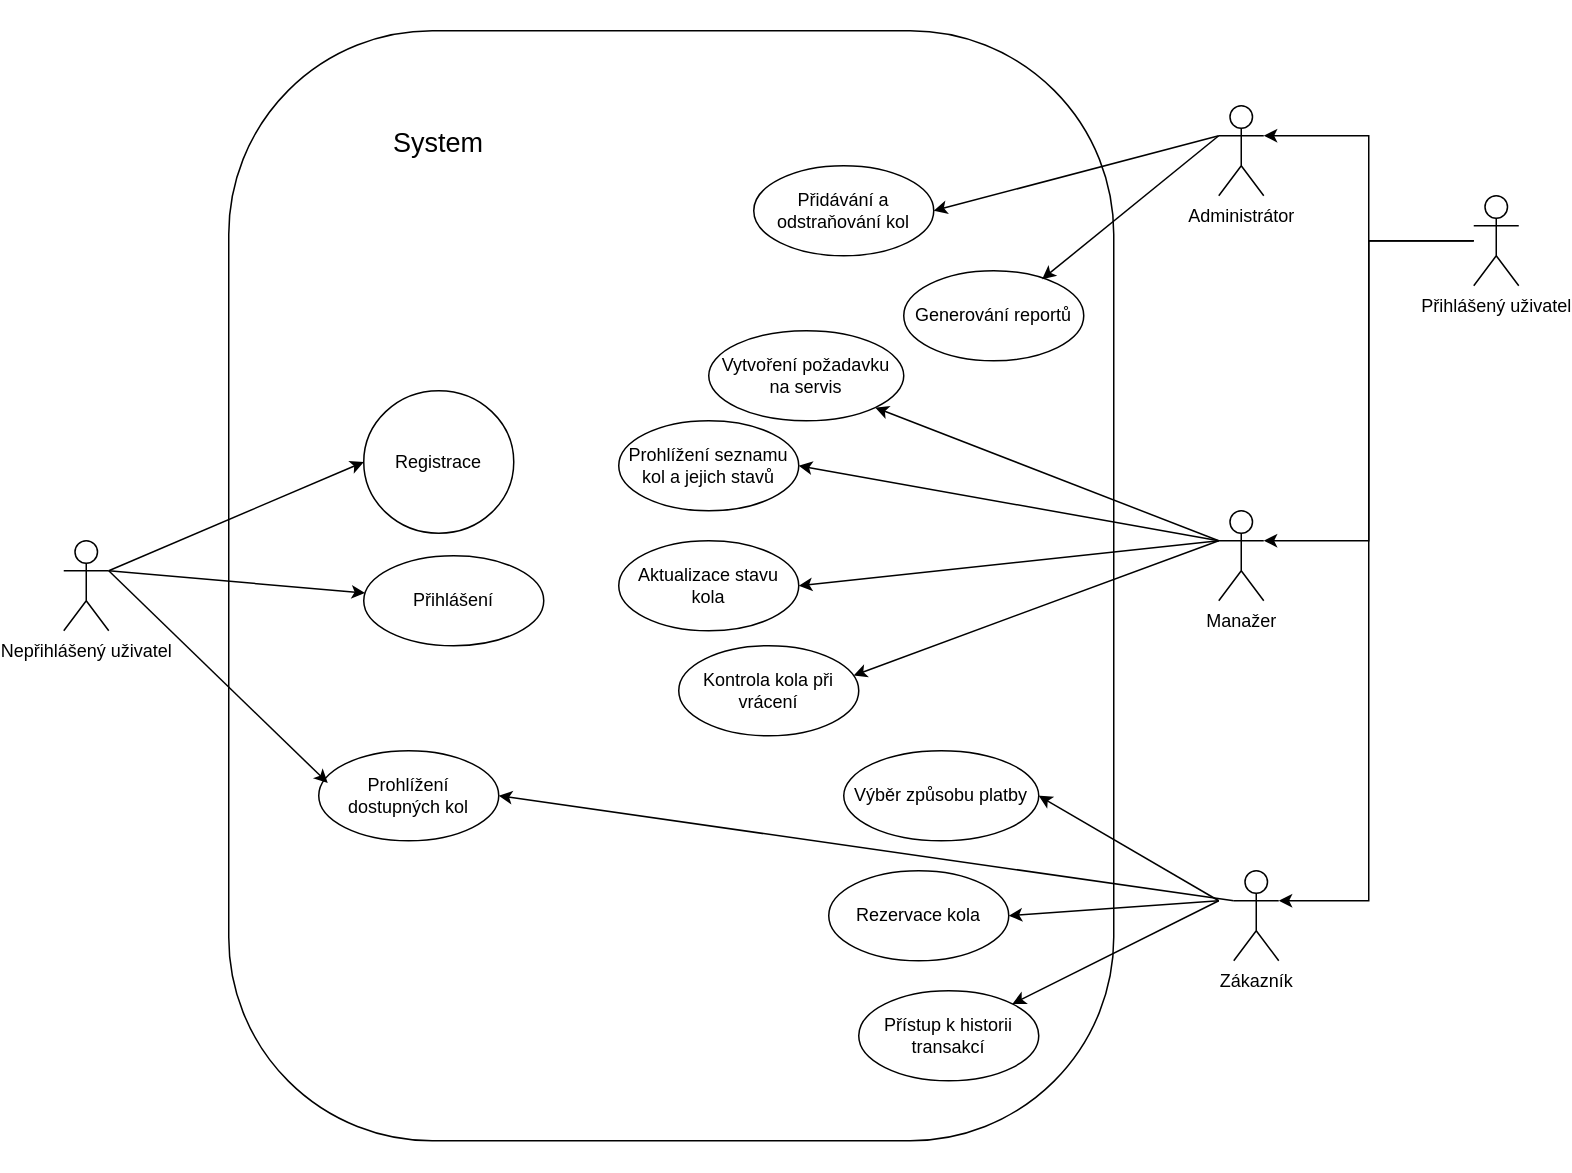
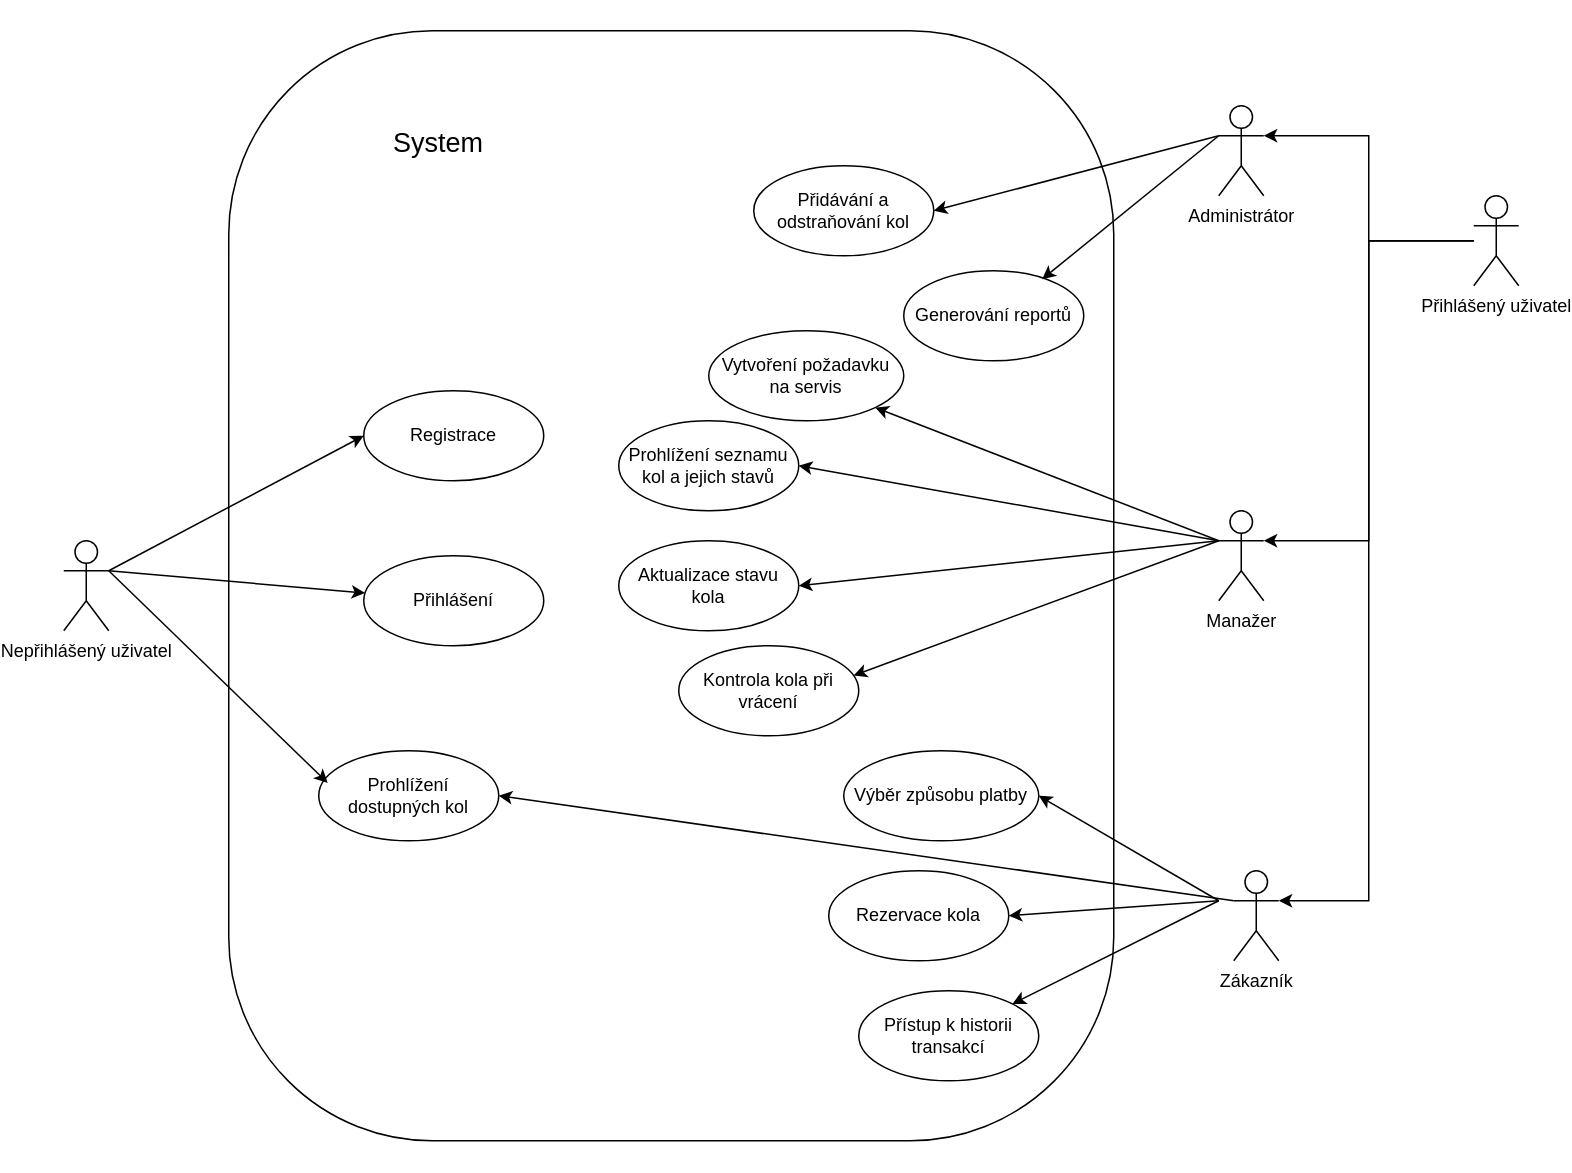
  <mxCell id="0" />
  <mxCell id="1" parent="0" />
  <mxCell id="2" value="Nepřihlášený uživatel" style="shape=umlActor;verticalLabelPosition=bottom;verticalAlign=top;html=1;outlineConnect=0;" vertex="1" parent="1"><mxGeometry x="20" y="360" width="30" height="60" as="geometry" /></mxCell>
  <mxCell id="3" value="Přihlášený uživatel" style="shape=umlActor;verticalLabelPosition=bottom;verticalAlign=top;html=1;outlineConnect=0;" vertex="1" parent="1"><mxGeometry x="960" y="130" width="30" height="60" as="geometry" /></mxCell>
  <mxCell id="4" value="Administrátor" style="shape=umlActor;verticalLabelPosition=bottom;verticalAlign=top;html=1;outlineConnect=0;" vertex="1" parent="1"><mxGeometry x="790" y="70" width="30" height="60" as="geometry" /></mxCell>
  <mxCell id="5" value="Manažer" style="shape=umlActor;verticalLabelPosition=bottom;verticalAlign=top;html=1;outlineConnect=0;" vertex="1" parent="1"><mxGeometry x="790" y="340" width="30" height="60" as="geometry" /></mxCell>
  <mxCell id="6" value="Zákazník" style="shape=umlActor;verticalLabelPosition=bottom;verticalAlign=top;html=1;outlineConnect=0;" vertex="1" parent="1"><mxGeometry x="800" y="580" width="30" height="60" as="geometry" /></mxCell>
  <mxCell id="7" style="edgeStyle=orthogonalEdgeStyle;rounded=0;orthogonalLoop=1;jettySize=auto;html=1;entryX=1;entryY=0.333;entryDx=0;entryDy=0;entryPerimeter=0;" edge="1" parent="1" source="3" target="4"><mxGeometry relative="1" as="geometry" /></mxCell>
  <mxCell id="8" style="edgeStyle=orthogonalEdgeStyle;rounded=0;orthogonalLoop=1;jettySize=auto;html=1;entryX=1;entryY=0.333;entryDx=0;entryDy=0;entryPerimeter=0;" edge="1" parent="1" source="3" target="5"><mxGeometry relative="1" as="geometry"><Array as="points"><mxPoint x="890" y="160" /><mxPoint x="890" y="360" /></Array></mxGeometry></mxCell>
  <mxCell id="9" style="edgeStyle=orthogonalEdgeStyle;rounded=0;orthogonalLoop=1;jettySize=auto;html=1;entryX=1;entryY=0.333;entryDx=0;entryDy=0;entryPerimeter=0;" edge="1" parent="1" source="3" target="6"><mxGeometry relative="1" as="geometry"><Array as="points"><mxPoint x="890" y="160" /><mxPoint x="890" y="600" /></Array></mxGeometry></mxCell>
  <mxCell id="10" value="" style="rounded=1;whiteSpace=wrap;html=1;arcSize=23;" vertex="1" parent="1"><mxGeometry x="130" y="20" width="590" height="740" as="geometry" /></mxCell>
  <mxCell id="11" value="Prohlížení dostupných kol" style="ellipse;whiteSpace=wrap;html=1;" vertex="1" parent="1"><mxGeometry x="190" y="500" width="120" height="60" as="geometry" /></mxCell>
- <mxCell id="12" value="Registrace" style="ellipse;whiteSpace=wrap;html=1;" vertex="1" parent="1"><mxGeometry x="220" y="260" width="100" height="95" as="geometry" /></mxCell>
+ <mxCell id="12" value="Registrace" style="ellipse;whiteSpace=wrap;html=1;" vertex="1" parent="1"><mxGeometry x="220" y="260" width="120" height="60" as="geometry" /></mxCell>
  <mxCell id="13" value="Přihlášení" style="ellipse;whiteSpace=wrap;html=1;" vertex="1" parent="1"><mxGeometry x="220" y="370" width="120" height="60" as="geometry" /></mxCell>
  <mxCell id="14" value="Výběr způsobu platby" style="ellipse;whiteSpace=wrap;html=1;" vertex="1" parent="1"><mxGeometry x="540" y="500" width="130" height="60" as="geometry" /></mxCell>
  <mxCell id="15" value="Přidávání a odstraňování kol" style="ellipse;whiteSpace=wrap;html=1;" vertex="1" parent="1"><mxGeometry x="480" y="110" width="120" height="60" as="geometry" /></mxCell>
  <mxCell id="16" value="Kontrola kola při vrácení" style="ellipse;whiteSpace=wrap;html=1;" vertex="1" parent="1"><mxGeometry x="430" y="430" width="120" height="60" as="geometry" /></mxCell>
  <mxCell id="17" value="Rezervace kola" style="ellipse;whiteSpace=wrap;html=1;" vertex="1" parent="1"><mxGeometry x="530" y="580" width="120" height="60" as="geometry" /></mxCell>
  <mxCell id="18" value="Vytvoření požadavku na servis" style="ellipse;whiteSpace=wrap;html=1;" vertex="1" parent="1"><mxGeometry x="450" y="220" width="130" height="60" as="geometry" /></mxCell>
  <mxCell id="19" value="Prohlížení seznamu kol a jejich stavů" style="ellipse;whiteSpace=wrap;html=1;" vertex="1" parent="1"><mxGeometry x="390" y="280" width="120" height="60" as="geometry" /></mxCell>
  <mxCell id="20" value="Generování reportů" style="ellipse;whiteSpace=wrap;html=1;" vertex="1" parent="1"><mxGeometry x="580" y="180" width="120" height="60" as="geometry" /></mxCell>
  <mxCell id="21" value="Aktualizace stavu kola" style="ellipse;whiteSpace=wrap;html=1;" vertex="1" parent="1"><mxGeometry x="390" y="360" width="120" height="60" as="geometry" /></mxCell>
  <mxCell id="22" value="Přístup k historii transakcí" style="ellipse;whiteSpace=wrap;html=1;" vertex="1" parent="1"><mxGeometry x="550" y="660" width="120" height="60" as="geometry" /></mxCell>
  <mxCell id="23" value="" style="endArrow=classic;html=1;rounded=0;entryX=0.05;entryY=0.358;entryDx=0;entryDy=0;entryPerimeter=0;" edge="1" parent="1" target="11"><mxGeometry width="50" height="50" relative="1" as="geometry"><mxPoint x="50" y="380" as="sourcePoint" /><mxPoint x="200" y="510" as="targetPoint" /></mxGeometry></mxCell>
  <mxCell id="24" value="" style="endArrow=classic;html=1;rounded=0;" edge="1" parent="1" target="13"><mxGeometry width="50" height="50" relative="1" as="geometry"><mxPoint x="50" y="380" as="sourcePoint" /><mxPoint x="640" y="380" as="targetPoint" /></mxGeometry></mxCell>
  <mxCell id="25" value="" style="endArrow=classic;html=1;rounded=0;entryX=0;entryY=0.5;entryDx=0;entryDy=0;" edge="1" parent="1" target="12"><mxGeometry width="50" height="50" relative="1" as="geometry"><mxPoint x="50" y="380" as="sourcePoint" /><mxPoint x="230" y="340" as="targetPoint" /></mxGeometry></mxCell>
  <mxCell id="26" value="" style="endArrow=classic;html=1;rounded=0;entryX=1;entryY=0.5;entryDx=0;entryDy=0;exitX=0;exitY=0.333;exitDx=0;exitDy=0;exitPerimeter=0;" edge="1" parent="1" source="6" target="11"><mxGeometry width="50" height="50" relative="1" as="geometry"><mxPoint x="590" y="430" as="sourcePoint" /><mxPoint x="640" y="380" as="targetPoint" /></mxGeometry></mxCell>
  <mxCell id="27" value="" style="endArrow=classic;html=1;rounded=0;entryX=1;entryY=0.5;entryDx=0;entryDy=0;" edge="1" parent="1" target="17"><mxGeometry width="50" height="50" relative="1" as="geometry"><mxPoint x="790" y="600" as="sourcePoint" /><mxPoint x="650" y="560" as="targetPoint" /></mxGeometry></mxCell>
  <mxCell id="28" value="" style="endArrow=classic;html=1;rounded=0;entryX=1;entryY=0.5;entryDx=0;entryDy=0;" edge="1" parent="1" target="14"><mxGeometry width="50" height="50" relative="1" as="geometry"><mxPoint x="790" y="600" as="sourcePoint" /><mxPoint x="650" y="560" as="targetPoint" /></mxGeometry></mxCell>
  <mxCell id="29" value="" style="endArrow=classic;html=1;rounded=0;entryX=1;entryY=0;entryDx=0;entryDy=0;" edge="1" parent="1" target="22"><mxGeometry width="50" height="50" relative="1" as="geometry"><mxPoint x="790" y="600" as="sourcePoint" /><mxPoint x="760" y="650" as="targetPoint" /></mxGeometry></mxCell>
  <mxCell id="30" value="" style="endArrow=classic;html=1;rounded=0;entryX=1;entryY=1;entryDx=0;entryDy=0;exitX=0;exitY=0.333;exitDx=0;exitDy=0;exitPerimeter=0;" edge="1" parent="1" source="5" target="18"><mxGeometry width="50" height="50" relative="1" as="geometry"><mxPoint x="590" y="360" as="sourcePoint" /><mxPoint x="640" y="310" as="targetPoint" /></mxGeometry></mxCell>
  <mxCell id="31" value="" style="endArrow=classic;html=1;rounded=0;entryX=1;entryY=0.5;entryDx=0;entryDy=0;" edge="1" parent="1" target="19"><mxGeometry width="50" height="50" relative="1" as="geometry"><mxPoint x="790" y="360" as="sourcePoint" /><mxPoint x="640" y="310" as="targetPoint" /></mxGeometry></mxCell>
  <mxCell id="32" value="" style="endArrow=classic;html=1;rounded=0;entryX=1;entryY=0.5;entryDx=0;entryDy=0;" edge="1" parent="1" target="21"><mxGeometry width="50" height="50" relative="1" as="geometry"><mxPoint x="790" y="360" as="sourcePoint" /><mxPoint x="640" y="310" as="targetPoint" /></mxGeometry></mxCell>
  <mxCell id="33" value="" style="endArrow=classic;html=1;rounded=0;entryX=0.971;entryY=0.331;entryDx=0;entryDy=0;entryPerimeter=0;exitX=0;exitY=0.333;exitDx=0;exitDy=0;exitPerimeter=0;" edge="1" parent="1" source="5" target="16"><mxGeometry width="50" height="50" relative="1" as="geometry"><mxPoint x="590" y="360" as="sourcePoint" /><mxPoint x="640" y="310" as="targetPoint" /></mxGeometry></mxCell>
  <mxCell id="34" value="" style="endArrow=classic;html=1;rounded=0;entryX=0.769;entryY=0.094;entryDx=0;entryDy=0;entryPerimeter=0;" edge="1" parent="1" target="20"><mxGeometry width="50" height="50" relative="1" as="geometry"><mxPoint x="790" y="90" as="sourcePoint" /><mxPoint x="640" y="260" as="targetPoint" /></mxGeometry></mxCell>
  <mxCell id="35" value="" style="endArrow=classic;html=1;rounded=0;entryX=1;entryY=0.5;entryDx=0;entryDy=0;" edge="1" parent="1" target="15"><mxGeometry width="50" height="50" relative="1" as="geometry"><mxPoint x="790" y="90" as="sourcePoint" /><mxPoint x="640" y="260" as="targetPoint" /></mxGeometry></mxCell>
  <mxCell id="36" value="&lt;font style=&quot;font-size: 18px;&quot;&gt;System&lt;/font&gt;" style="text;html=1;align=center;verticalAlign=middle;whiteSpace=wrap;rounded=0;" vertex="1" parent="1"><mxGeometry x="240" y="80" width="60" height="30" as="geometry" /></mxCell>
